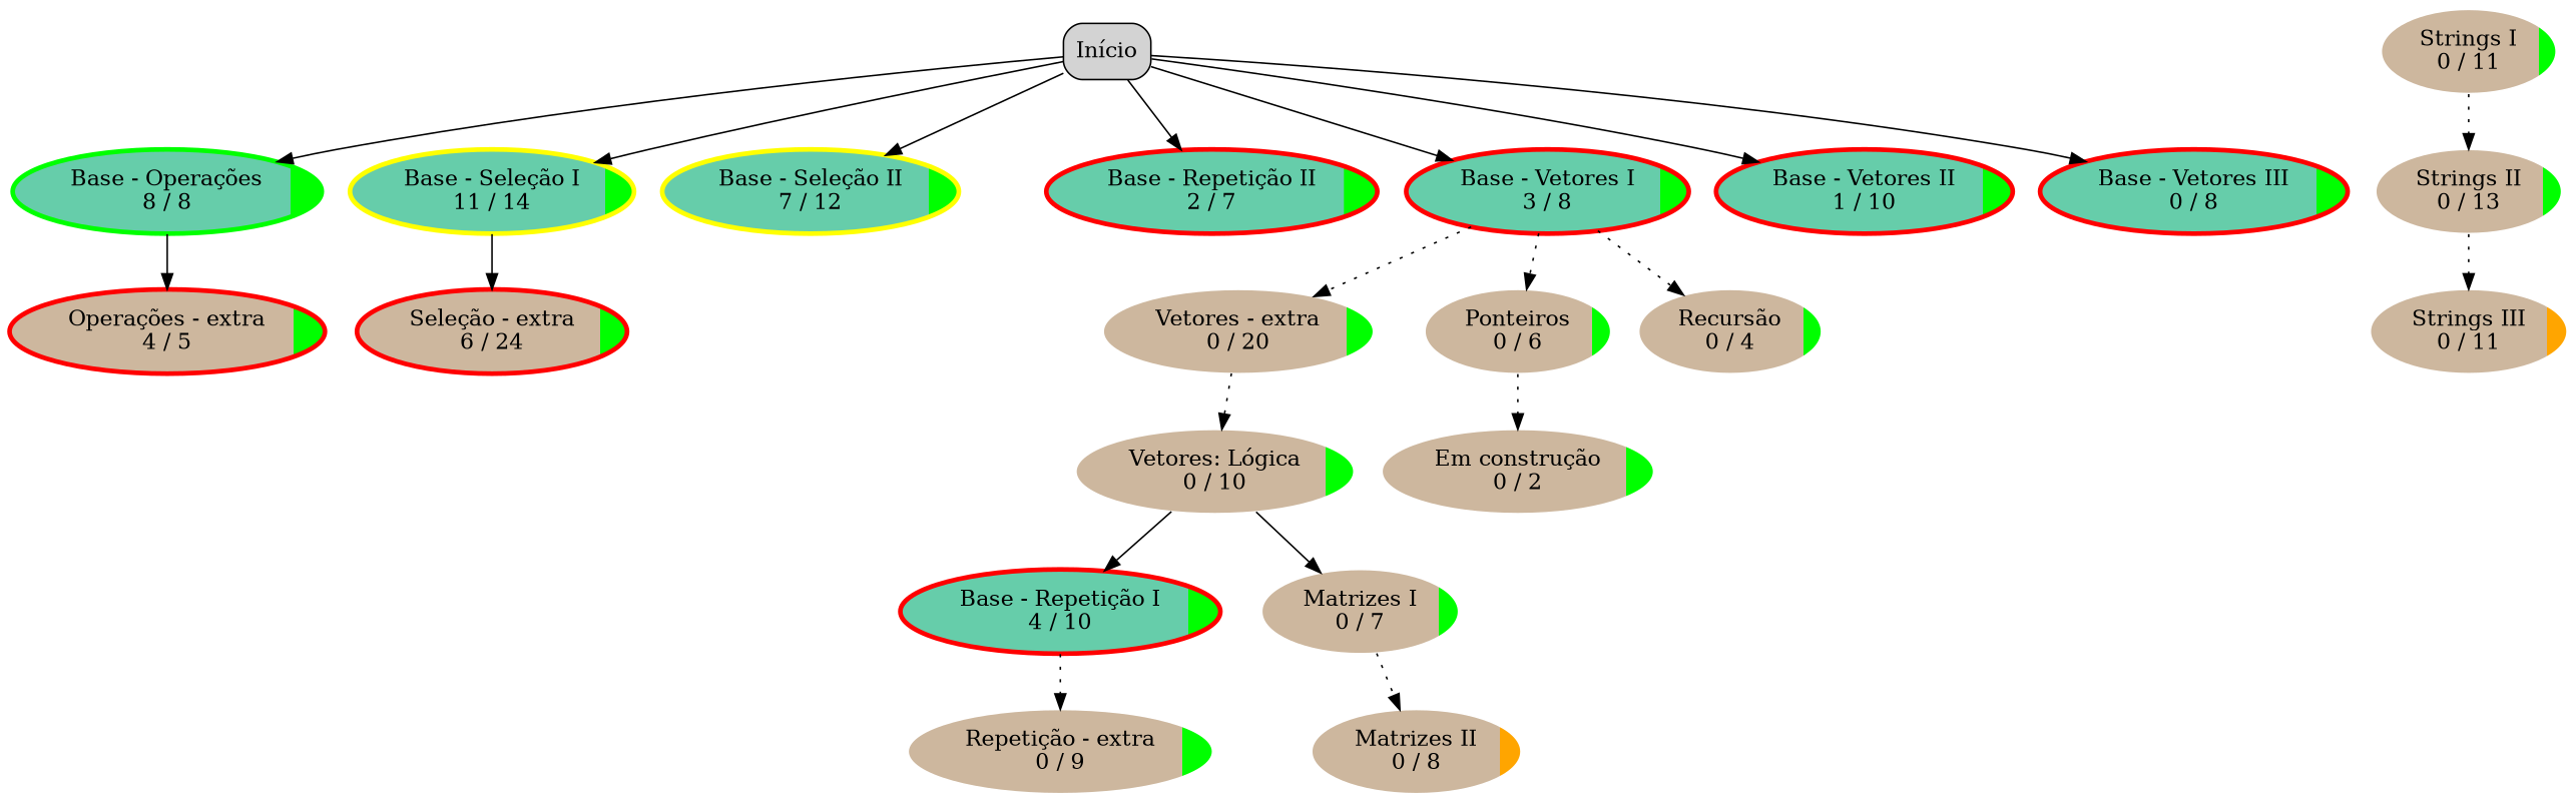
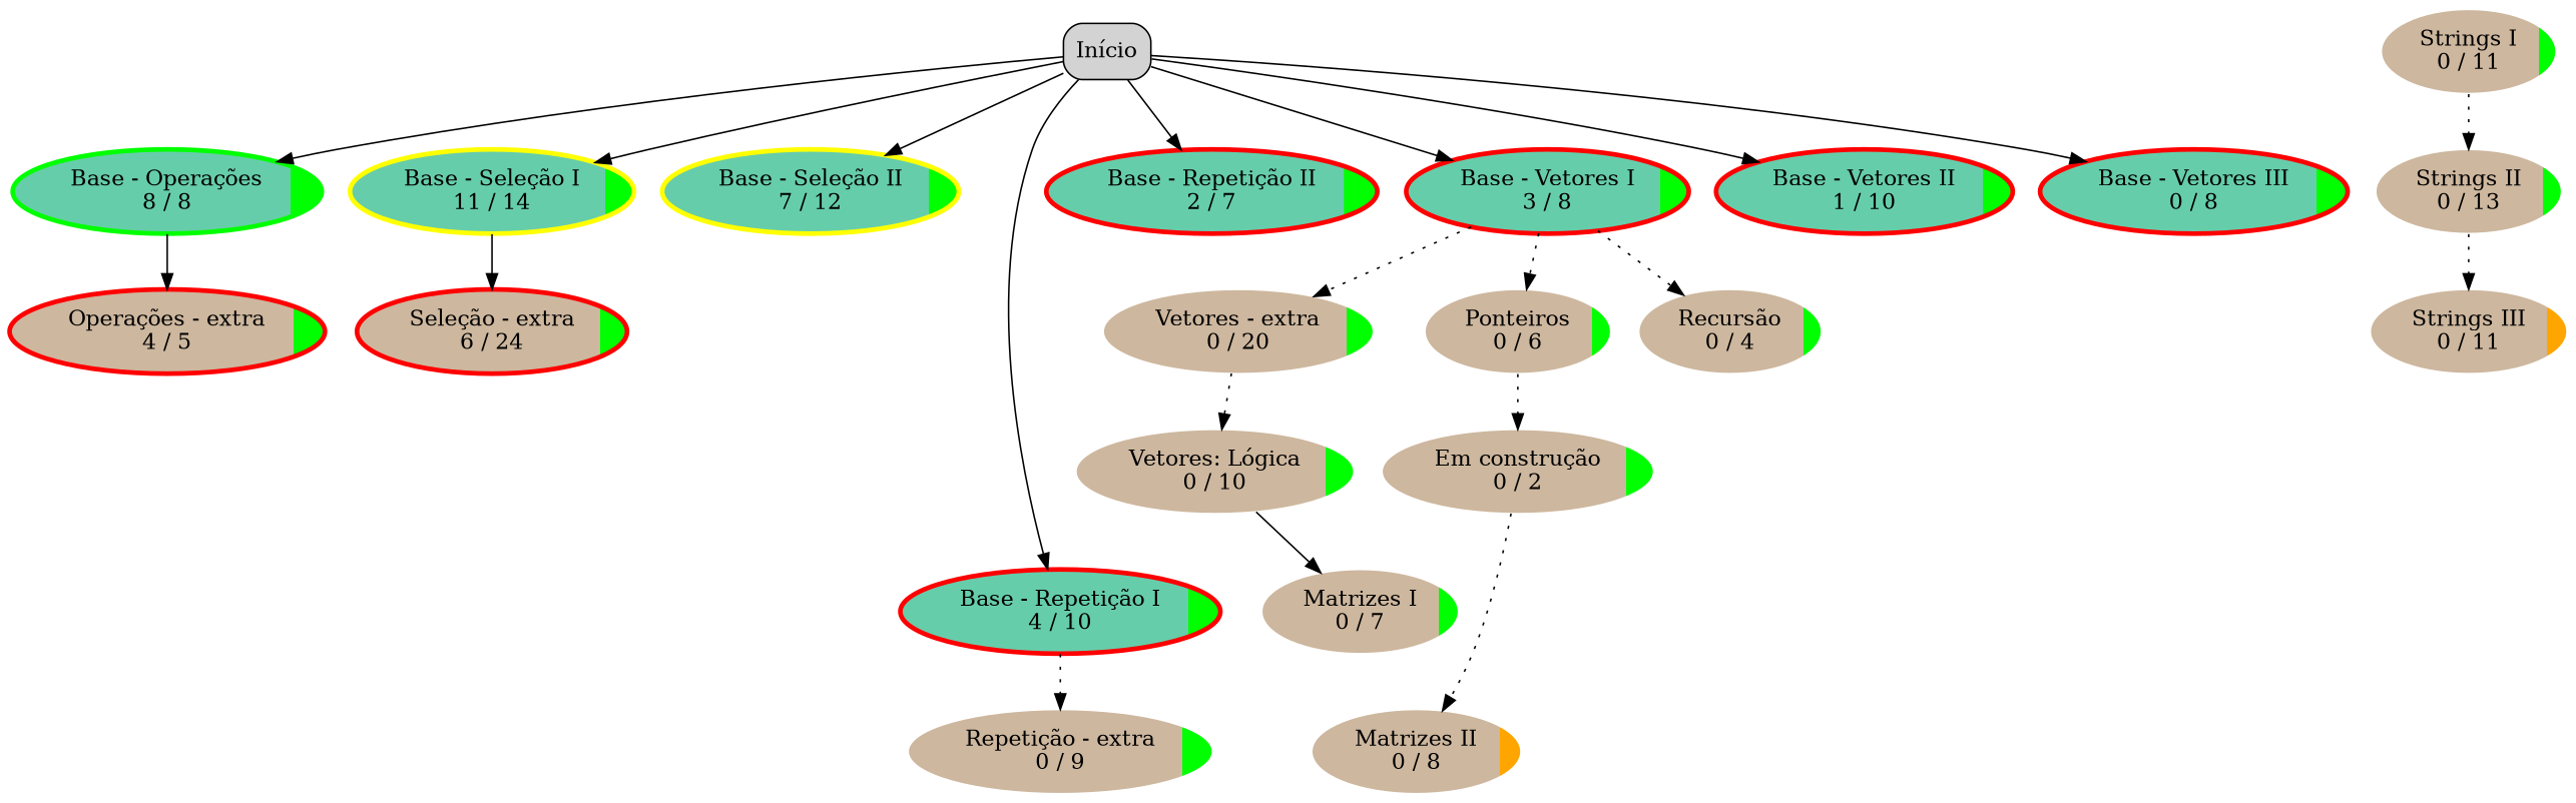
  digraph {
    node [color=white fillcolor="bisque3;0.9:lime" penwidth=1 shape=ellipse style="rounded,filled"]
    "Base - Operações\n8 / 8" [color=green fillcolor="aquamarine3;0.9:lime" penwidth=3]
    "Operações - extra\n4 / 5" [color=red penwidth=3]
    "Início" [shape=box color="" fillcolor=""]
    "Base - Seleção I\n11 / 14" [color=yellow fillcolor="aquamarine3;0.9:lime" penwidth=3]
    "Base - Seleção II\n7 / 12" [color=yellow fillcolor="aquamarine3;0.9:lime" penwidth=3]
    "Base - Repetição I\n4 / 10" [color=red fillcolor="aquamarine3;0.9:lime" penwidth=3]
    "Base - Repetição II\n2 / 7" [color=red fillcolor="aquamarine3;0.9:lime" penwidth=3]
    "Base - Vetores I\n3 / 8" [color=red fillcolor="aquamarine3;0.9:lime" penwidth=3]
    "Base - Vetores II\n1 / 10" [color=red fillcolor="aquamarine3;0.9:lime" penwidth=3]
    "Base - Vetores III\n0 / 8" [color=red fillcolor="aquamarine3;0.9:lime" penwidth=3]
    "Seleção - extra\n6 / 24" [color=red penwidth=3]
    "Repetição - extra\n0 / 9"
    "Vetores - extra\n0 / 20"
    "Ponteiros\n0 / 6"
    "Recursão\n0 / 4"
    "Vetores: Lógica\n0 / 10"
    "Em construção\n0 / 2"
    "Strings I\n0 / 11"
    "Strings II\n0 / 13"
    "Matrizes I\n0 / 7"
    "Matrizes II\n0 / 8" [fillcolor="bisque3;0.9:orange"]
    "Strings III\n0 / 11" [fillcolor="bisque3;0.9:orange"]
    "Base - Operações\n8 / 8" -> "Operações - extra\n4 / 5"
    "Início" -> "Base - Operações\n8 / 8"
    "Início" -> "Base - Seleção I\n11 / 14"
    "Início" -> "Base - Seleção II\n7 / 12"
-   "Vetores: Lógica\n0 / 10" -> "Base - Repetição I\n4 / 10"
+   "Início" -> "Base - Repetição I\n4 / 10"
    "Início" -> "Base - Repetição II\n2 / 7"
    "Início" -> "Base - Vetores I\n3 / 8"
    "Início" -> "Base - Vetores II\n1 / 10"
    "Início" -> "Base - Vetores III\n0 / 8"
    "Base - Seleção I\n11 / 14" -> "Seleção - extra\n6 / 24"
    "Base - Repetição I\n4 / 10" -> "Repetição - extra\n0 / 9" [style=dotted]
    "Base - Vetores I\n3 / 8" -> "Vetores - extra\n0 / 20" [style=dotted]
    "Base - Vetores I\n3 / 8" -> "Ponteiros\n0 / 6" [style=dotted]
    "Base - Vetores I\n3 / 8" -> "Recursão\n0 / 4" [style=dotted]
    "Vetores - extra\n0 / 20" -> "Vetores: Lógica\n0 / 10" [style=dotted]
    "Ponteiros\n0 / 6" -> "Em construção\n0 / 2" [style=dotted]
    "Vetores: Lógica\n0 / 10" -> "Matrizes I\n0 / 7" [style=solid]
    "Strings I\n0 / 11" -> "Strings II\n0 / 13" [style=dotted]
    "Strings II\n0 / 13" -> "Strings III\n0 / 11" [style=dotted]
-   "Matrizes I\n0 / 7" -> "Matrizes II\n0 / 8" [style=dotted]
+   "Em construção\n0 / 2" -> "Matrizes II\n0 / 8" [style=dotted]
  }
